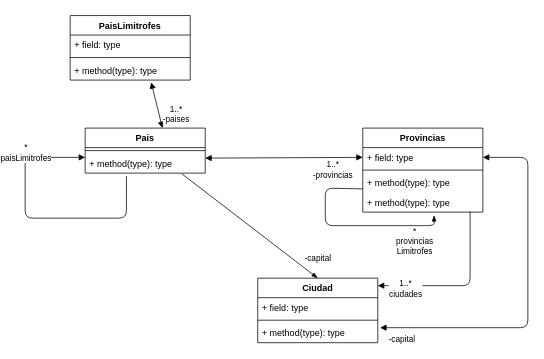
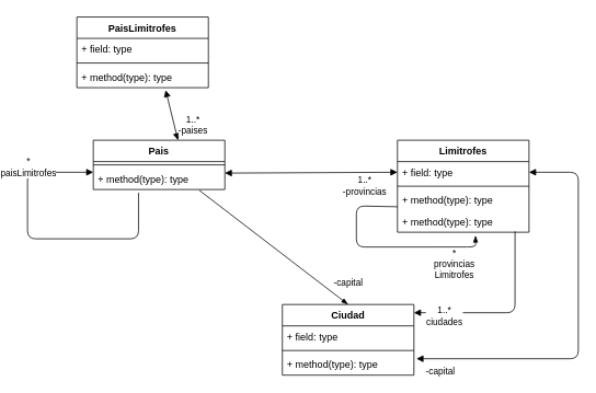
  <mxCell id="0" />
  <mxCell id="1" parent="0" />
  <mxCell id="2" value="Pais&#10;" style="swimlane;fontStyle=1;align=center;verticalAlign=top;childLayout=stackLayout;horizontal=1;startSize=26;horizontalStack=0;resizeParent=1;resizeParentMax=0;resizeLast=0;collapsible=1;marginBottom=0;" vertex="1" parent="1"><mxGeometry x="40" y="170" width="160" height="60" as="geometry" /></mxCell>
  <mxCell id="3" value="" style="line;strokeWidth=1;fillColor=none;align=left;verticalAlign=middle;spacingTop=-1;spacingLeft=3;spacingRight=3;rotatable=0;labelPosition=right;points=[];portConstraint=eastwest;" vertex="1" parent="2"><mxGeometry y="26" width="160" height="8" as="geometry" /></mxCell>
  <mxCell id="4" value="+ method(type): type" style="text;strokeColor=none;fillColor=none;align=left;verticalAlign=top;spacingLeft=4;spacingRight=4;overflow=hidden;rotatable=0;points=[[0,0.5],[1,0.5]];portConstraint=eastwest;" vertex="1" parent="2"><mxGeometry y="34" width="160" height="26" as="geometry" /></mxCell>
  <mxCell id="5" value="" style="endArrow=none;startArrow=block;endFill=0;startFill=1;html=1;exitX=0;exitY=0.5;exitDx=0;exitDy=0;entryX=0.344;entryY=1.154;entryDx=0;entryDy=0;entryPerimeter=0;" edge="1" parent="2" target="4"><mxGeometry width="160" relative="1" as="geometry"><mxPoint y="39" as="sourcePoint" /><mxPoint x="320" y="30" as="targetPoint" /><Array as="points"><mxPoint x="-80" y="39" /><mxPoint x="-80" y="120" /><mxPoint x="55" y="120" /></Array></mxGeometry></mxCell>
  <mxCell id="6" value="*&lt;br&gt;paisLimitrofes&lt;br&gt;" style="edgeLabel;html=1;align=center;verticalAlign=middle;resizable=0;points=[];" vertex="1" connectable="0" parent="5"><mxGeometry x="-0.801" y="-2" relative="1" as="geometry"><mxPoint x="-44.64" y="-4.07" as="offset" /></mxGeometry></mxCell>
- <mxCell id="7" value="Provincias&#10;" style="swimlane;fontStyle=1;align=center;verticalAlign=top;childLayout=stackLayout;horizontal=1;startSize=26;horizontalStack=0;resizeParent=1;resizeParentMax=0;resizeLast=0;collapsible=1;marginBottom=0;" vertex="1" parent="1"><mxGeometry x="410" y="170" width="160" height="112" as="geometry" /></mxCell>
+ <mxCell id="7" value="Limitrofes&#10;" style="swimlane;fontStyle=1;align=center;verticalAlign=top;childLayout=stackLayout;horizontal=1;startSize=26;horizontalStack=0;resizeParent=1;resizeParentMax=0;resizeLast=0;collapsible=1;marginBottom=0;" vertex="1" parent="1"><mxGeometry x="410" y="170" width="160" height="112" as="geometry" /></mxCell>
  <mxCell id="8" value="+ field: type" style="text;strokeColor=none;fillColor=none;align=left;verticalAlign=top;spacingLeft=4;spacingRight=4;overflow=hidden;rotatable=0;points=[[0,0.5],[1,0.5]];portConstraint=eastwest;" vertex="1" parent="7"><mxGeometry y="26" width="160" height="26" as="geometry" /></mxCell>
  <mxCell id="9" value="" style="line;strokeWidth=1;fillColor=none;align=left;verticalAlign=middle;spacingTop=-1;spacingLeft=3;spacingRight=3;rotatable=0;labelPosition=right;points=[];portConstraint=eastwest;" vertex="1" parent="7"><mxGeometry y="52" width="160" height="8" as="geometry" /></mxCell>
  <mxCell id="10" value="+ method(type): type" style="text;strokeColor=none;fillColor=none;align=left;verticalAlign=top;spacingLeft=4;spacingRight=4;overflow=hidden;rotatable=0;points=[[0,0.5],[1,0.5]];portConstraint=eastwest;" vertex="1" parent="7"><mxGeometry y="60" width="160" height="26" as="geometry" /></mxCell>
  <mxCell id="11" value="+ method(type): type" style="text;strokeColor=none;fillColor=none;align=left;verticalAlign=top;spacingLeft=4;spacingRight=4;overflow=hidden;rotatable=0;points=[[0,0.5],[1,0.5]];portConstraint=eastwest;" vertex="1" parent="7"><mxGeometry y="86" width="160" height="26" as="geometry" /></mxCell>
  <mxCell id="12" value="" style="endArrow=none;startArrow=blockThin;endFill=0;startFill=1;html=1;entryX=0;entryY=0.808;entryDx=0;entryDy=0;entryPerimeter=0;exitX=0.594;exitY=1.154;exitDx=0;exitDy=0;exitPerimeter=0;" edge="1" parent="7" source="11" target="10"><mxGeometry width="160" relative="1" as="geometry"><mxPoint x="-210" y="60" as="sourcePoint" /><mxPoint x="-50" y="60" as="targetPoint" /><Array as="points"><mxPoint x="95" y="130" /><mxPoint x="-50" y="130" /><mxPoint x="-50" y="80" /></Array></mxGeometry></mxCell>
  <mxCell id="13" value="*&lt;br&gt;provincias&lt;br&gt;Limitrofes" style="edgeLabel;html=1;align=center;verticalAlign=middle;resizable=0;points=[];" vertex="1" connectable="0" parent="12"><mxGeometry x="-0.768" y="3" relative="1" as="geometry"><mxPoint x="-10.75" y="17.06" as="offset" /></mxGeometry></mxCell>
  <mxCell id="14" value="Ciudad&#10;" style="swimlane;fontStyle=1;align=center;verticalAlign=top;childLayout=stackLayout;horizontal=1;startSize=26;horizontalStack=0;resizeParent=1;resizeParentMax=0;resizeLast=0;collapsible=1;marginBottom=0;" vertex="1" parent="1"><mxGeometry x="270" y="370" width="160" height="86" as="geometry" /></mxCell>
  <mxCell id="15" value="+ field: type" style="text;strokeColor=none;fillColor=none;align=left;verticalAlign=top;spacingLeft=4;spacingRight=4;overflow=hidden;rotatable=0;points=[[0,0.5],[1,0.5]];portConstraint=eastwest;" vertex="1" parent="14"><mxGeometry y="26" width="160" height="26" as="geometry" /></mxCell>
  <mxCell id="16" value="" style="line;strokeWidth=1;fillColor=none;align=left;verticalAlign=middle;spacingTop=-1;spacingLeft=3;spacingRight=3;rotatable=0;labelPosition=right;points=[];portConstraint=eastwest;" vertex="1" parent="14"><mxGeometry y="52" width="160" height="8" as="geometry" /></mxCell>
  <mxCell id="17" value="+ method(type): type" style="text;strokeColor=none;fillColor=none;align=left;verticalAlign=top;spacingLeft=4;spacingRight=4;overflow=hidden;rotatable=0;points=[[0,0.5],[1,0.5]];portConstraint=eastwest;" vertex="1" parent="14"><mxGeometry y="60" width="160" height="26" as="geometry" /></mxCell>
  <mxCell id="18" value="" style="endArrow=block;startArrow=block;endFill=1;startFill=1;html=1;entryX=0;entryY=0.5;entryDx=0;entryDy=0;" edge="1" parent="1" target="8"><mxGeometry width="160" relative="1" as="geometry"><mxPoint x="200" y="210" as="sourcePoint" /><mxPoint x="360" y="210" as="targetPoint" /></mxGeometry></mxCell>
  <mxCell id="19" value="1..*&lt;br&gt;-provincias" style="edgeLabel;html=1;align=center;verticalAlign=middle;resizable=0;points=[];" vertex="1" connectable="0" parent="18"><mxGeometry x="0.886" y="2" relative="1" as="geometry"><mxPoint x="-27.99" y="18.94" as="offset" /></mxGeometry></mxCell>
  <mxCell id="20" value="" style="endArrow=blockThin;startArrow=none;endFill=1;startFill=0;html=1;entryX=0.5;entryY=0;entryDx=0;entryDy=0;exitX=0.806;exitY=1.038;exitDx=0;exitDy=0;exitPerimeter=0;" edge="1" parent="1" source="4" target="14"><mxGeometry width="160" relative="1" as="geometry"><mxPoint x="200" y="200" as="sourcePoint" /><mxPoint x="360" y="200" as="targetPoint" /></mxGeometry></mxCell>
  <mxCell id="21" value="&lt;br&gt;-capital" style="edgeLabel;html=1;align=center;verticalAlign=middle;resizable=0;points=[];" vertex="1" connectable="0" parent="20"><mxGeometry x="0.771" y="1" relative="1" as="geometry"><mxPoint x="20.18" y="-16.22" as="offset" /></mxGeometry></mxCell>
  <mxCell id="22" value="PaisLimitrofes&#10;" style="swimlane;fontStyle=1;align=center;verticalAlign=top;childLayout=stackLayout;horizontal=1;startSize=26;horizontalStack=0;resizeParent=1;resizeParentMax=0;resizeLast=0;collapsible=1;marginBottom=0;" vertex="1" parent="1"><mxGeometry x="20" y="20" width="160" height="86" as="geometry" /></mxCell>
  <mxCell id="23" value="+ field: type" style="text;strokeColor=none;fillColor=none;align=left;verticalAlign=top;spacingLeft=4;spacingRight=4;overflow=hidden;rotatable=0;points=[[0,0.5],[1,0.5]];portConstraint=eastwest;" vertex="1" parent="22"><mxGeometry y="26" width="160" height="26" as="geometry" /></mxCell>
  <mxCell id="24" value="" style="line;strokeWidth=1;fillColor=none;align=left;verticalAlign=middle;spacingTop=-1;spacingLeft=3;spacingRight=3;rotatable=0;labelPosition=right;points=[];portConstraint=eastwest;" vertex="1" parent="22"><mxGeometry y="52" width="160" height="8" as="geometry" /></mxCell>
  <mxCell id="25" value="+ method(type): type" style="text;strokeColor=none;fillColor=none;align=left;verticalAlign=top;spacingLeft=4;spacingRight=4;overflow=hidden;rotatable=0;points=[[0,0.5],[1,0.5]];portConstraint=eastwest;" vertex="1" parent="22"><mxGeometry y="60" width="160" height="26" as="geometry" /></mxCell>
  <mxCell id="26" value="" style="endArrow=block;startArrow=block;endFill=1;startFill=1;html=1;exitX=0.675;exitY=1.115;exitDx=0;exitDy=0;exitPerimeter=0;entryX=0.644;entryY=0;entryDx=0;entryDy=0;entryPerimeter=0;" edge="1" parent="1" source="25" target="2"><mxGeometry width="160" relative="1" as="geometry"><mxPoint x="200" y="200" as="sourcePoint" /><mxPoint x="360" y="200" as="targetPoint" /></mxGeometry></mxCell>
  <mxCell id="27" value="1..*&lt;br&gt;-paises" style="edgeLabel;html=1;align=center;verticalAlign=middle;resizable=0;points=[];" vertex="1" connectable="0" parent="26"><mxGeometry x="0.39" y="2" relative="1" as="geometry"><mxPoint x="19.53" as="offset" /></mxGeometry></mxCell>
  <mxCell id="28" value="" style="endArrow=none;startArrow=block;endFill=0;startFill=1;html=1;entryX=0.894;entryY=0.962;entryDx=0;entryDy=0;entryPerimeter=0;exitX=1;exitY=0.116;exitDx=0;exitDy=0;exitPerimeter=0;" edge="1" parent="1" source="14" target="11"><mxGeometry width="160" relative="1" as="geometry"><mxPoint x="200" y="210" as="sourcePoint" /><mxPoint x="360" y="210" as="targetPoint" /><Array as="points"><mxPoint x="553" y="380" /></Array></mxGeometry></mxCell>
  <mxCell id="29" value="1..*&lt;br&gt;ciudades" style="edgeLabel;html=1;align=center;verticalAlign=middle;resizable=0;points=[];" vertex="1" connectable="0" parent="28"><mxGeometry x="-0.662" y="-4" relative="1" as="geometry"><mxPoint x="-1" as="offset" /></mxGeometry></mxCell>
  <mxCell id="30" value="" style="endArrow=block;startArrow=block;endFill=1;startFill=1;html=1;entryX=1;entryY=0.5;entryDx=0;entryDy=0;exitX=1.019;exitY=0.231;exitDx=0;exitDy=0;exitPerimeter=0;" edge="1" parent="1" source="17" target="8"><mxGeometry width="160" relative="1" as="geometry"><mxPoint x="200" y="200" as="sourcePoint" /><mxPoint x="360" y="200" as="targetPoint" /><Array as="points"><mxPoint x="630" y="436" /><mxPoint x="630" y="209" /></Array></mxGeometry></mxCell>
  <mxCell id="31" value="-capital" style="edgeLabel;html=1;align=center;verticalAlign=middle;resizable=0;points=[];" vertex="1" connectable="0" parent="30"><mxGeometry x="-0.952" y="-1" relative="1" as="geometry"><mxPoint x="16.91" y="13.81" as="offset" /></mxGeometry></mxCell>
